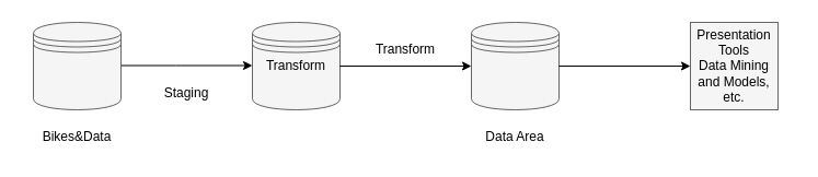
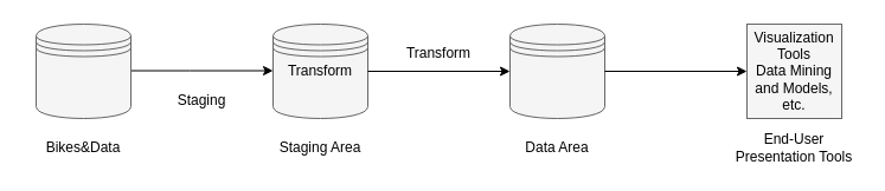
  <mxCell id="0" />
  <mxCell id="1" parent="0" />
  <mxCell id="2" value="" style="endArrow=classic;html=1;rounded=0;entryX=0;entryY=0.5;entryDx=0;entryDy=0;entryPerimeter=0;" parent="1" edge="1"><mxGeometry width="50" height="50" relative="1" as="geometry"><mxPoint x="90" y="59.5" as="sourcePoint" /><mxPoint x="230" y="59.5" as="targetPoint" /><Array as="points"><mxPoint x="160" y="59.5" /></Array></mxGeometry></mxCell>
  <mxCell id="3" value="" style="shape=datastore;whiteSpace=wrap;html=1;shadow=0;fillColor=#f5f5f5;strokeColor=#666666;fontColor=#333333;" parent="1" vertex="1"><mxGeometry x="30" y="20" width="80" height="80" as="geometry" /></mxCell>
  <mxCell id="4" value="" style="shape=datastore;whiteSpace=wrap;html=1;fillColor=#f5f5f5;fontColor=#333333;strokeColor=#666666;" parent="1" vertex="1"><mxGeometry x="230" y="20" width="80" height="80" as="geometry" /></mxCell>
  <mxCell id="5" value="" style="shape=datastore;whiteSpace=wrap;html=1;fillColor=#f5f5f5;fontColor=#333333;strokeColor=#666666;" parent="1" vertex="1"><mxGeometry x="430" y="20" width="80" height="80" as="geometry" /></mxCell>
  <mxCell id="6" value="Bikes&amp;amp;Data" style="text;html=1;strokeColor=none;fillColor=none;align=center;verticalAlign=middle;whiteSpace=wrap;rounded=0;" parent="1" vertex="1"><mxGeometry x="20" y="110" width="100" height="30" as="geometry" /></mxCell>
+ <mxCell id="7" value="Staging Area" style="text;html=1;strokeColor=none;fillColor=none;align=center;verticalAlign=middle;whiteSpace=wrap;rounded=0;" parent="1" vertex="1"><mxGeometry x="230" y="110" width="80" height="30" as="geometry" /></mxCell>
  <mxCell id="8" value="Data Area" style="text;html=1;strokeColor=none;fillColor=none;align=center;verticalAlign=middle;whiteSpace=wrap;rounded=0;" parent="1" vertex="1"><mxGeometry x="440" y="110" width="60" height="30" as="geometry" /></mxCell>
  <mxCell id="9" value="Staging" style="text;html=1;strokeColor=none;fillColor=none;align=center;verticalAlign=middle;whiteSpace=wrap;rounded=0;" parent="1" vertex="1"><mxGeometry x="140" y="70" width="60" height="30" as="geometry" /></mxCell>
  <mxCell id="10" value="Transform" style="text;html=1;strokeColor=none;fillColor=none;align=center;verticalAlign=middle;whiteSpace=wrap;rounded=0;" parent="1" vertex="1"><mxGeometry x="240" y="45" width="60" height="30" as="geometry" /></mxCell>
  <mxCell id="11" value="" style="endArrow=classic;html=1;rounded=0;entryX=0;entryY=0.5;entryDx=0;entryDy=0;" parent="1" target="5" edge="1"><mxGeometry width="50" height="50" relative="1" as="geometry"><mxPoint x="310" y="60" as="sourcePoint" /><mxPoint x="360" y="10" as="targetPoint" /></mxGeometry></mxCell>
  <mxCell id="12" value="" style="whiteSpace=wrap;html=1;aspect=fixed;fillColor=#f5f5f5;fontColor=#333333;strokeColor=#666666;" parent="1" vertex="1"><mxGeometry x="630" y="20" width="80" height="80" as="geometry" /></mxCell>
  <mxCell id="13" value="" style="endArrow=classic;html=1;rounded=0;entryX=0;entryY=0.5;entryDx=0;entryDy=0;" parent="1" target="12" edge="1"><mxGeometry width="50" height="50" relative="1" as="geometry"><mxPoint x="510" y="60" as="sourcePoint" /><mxPoint x="560" y="10" as="targetPoint" /></mxGeometry></mxCell>
- <mxCell id="15" value="Presentation Tools &lt;br&gt;Data Mining and Models, etc." style="text;html=1;strokeColor=none;fillColor=none;align=center;verticalAlign=middle;whiteSpace=wrap;rounded=0;" parent="1" vertex="1"><mxGeometry x="630" y="20" width="80" height="80" as="geometry" /></mxCell>
+ <mxCell id="14" value="End-User Presentation Tools" style="text;html=1;strokeColor=none;fillColor=none;align=center;verticalAlign=middle;whiteSpace=wrap;rounded=0;" parent="1" vertex="1"><mxGeometry x="615" y="110" width="110" height="30" as="geometry" /></mxCell>
+ <mxCell id="15" value="Visualization Tools &lt;br&gt;Data Mining and Models, etc." style="text;html=1;strokeColor=none;fillColor=none;align=center;verticalAlign=middle;whiteSpace=wrap;rounded=0;" parent="1" vertex="1"><mxGeometry x="630" y="20" width="80" height="80" as="geometry" /></mxCell>
  <mxCell id="16" value="Transform" style="text;html=1;strokeColor=none;fillColor=none;align=center;verticalAlign=middle;whiteSpace=wrap;rounded=0;" parent="1" vertex="1"><mxGeometry x="340" y="30" width="60" height="30" as="geometry" /></mxCell>
